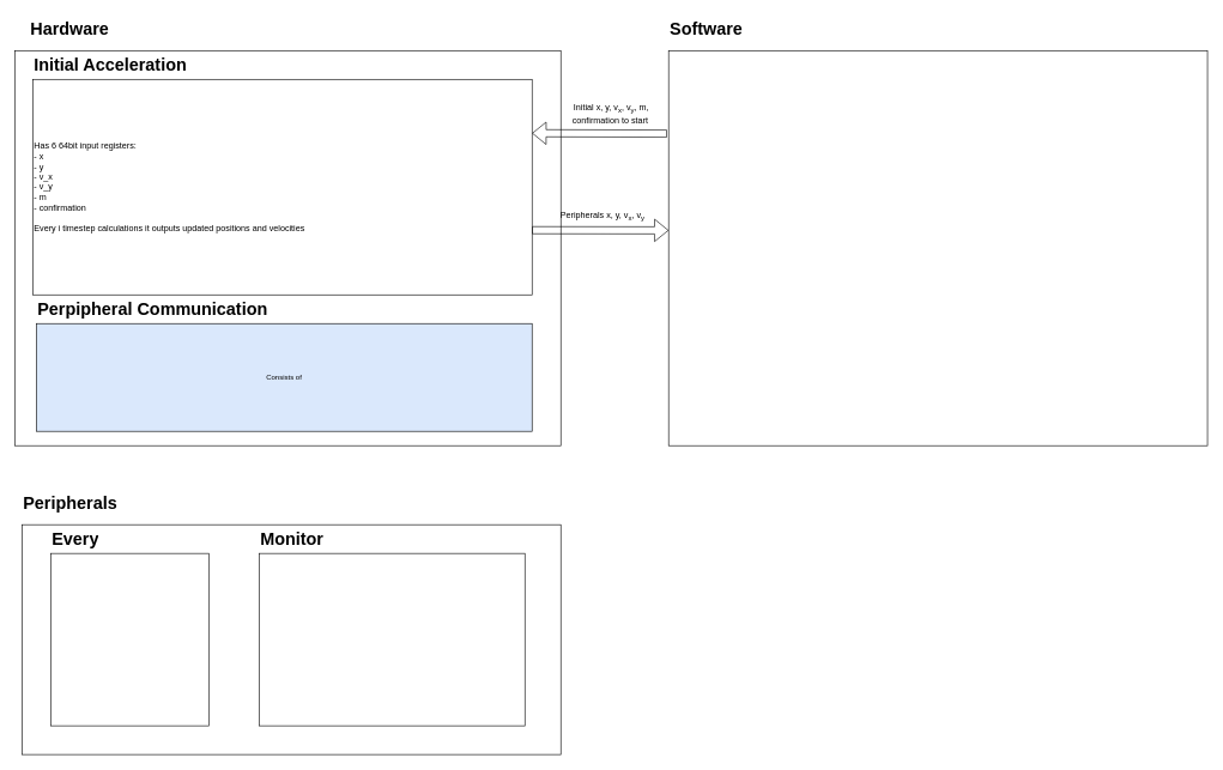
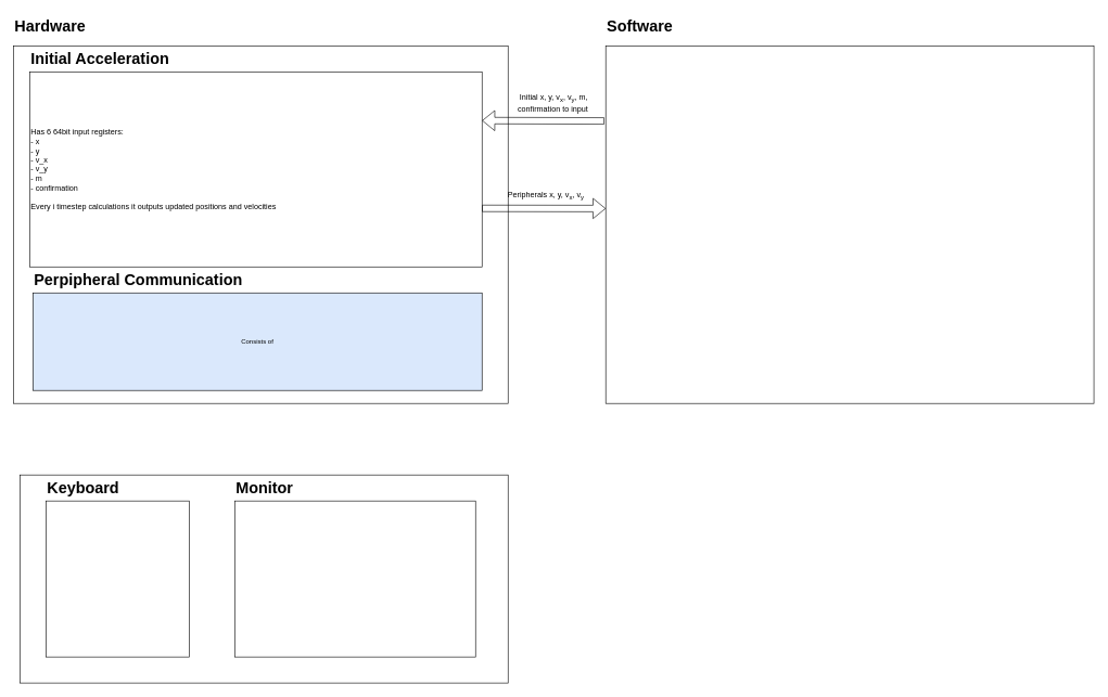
  <mxCell id="0" />
  <mxCell id="1" parent="0" />
  <mxCell id="2" value="" style="rounded=0;whiteSpace=wrap;html=1;" vertex="1" parent="1"><mxGeometry x="20" y="70" width="760" height="550" as="geometry" /></mxCell>
  <mxCell id="3" value="" style="rounded=0;whiteSpace=wrap;html=1;" vertex="1" parent="1"><mxGeometry x="930" y="70" width="750" height="550" as="geometry" /></mxCell>
- <mxCell id="4" value="&lt;h1 style=&quot;margin-top: 0px;&quot;&gt;Hardware&lt;/h1&gt;" style="text;html=1;whiteSpace=wrap;overflow=hidden;rounded=0;" vertex="1" parent="1"><mxGeometry x="40" y="20" width="170" height="30" as="geometry" /></mxCell>
+ <mxCell id="4" value="&lt;h1 style=&quot;margin-top: 0px;&quot;&gt;Hardware&lt;/h1&gt;" style="text;html=1;whiteSpace=wrap;overflow=hidden;rounded=0;" vertex="1" parent="1"><mxGeometry x="20" y="20" width="170" height="30" as="geometry" /></mxCell>
  <mxCell id="5" value="&lt;h1 style=&quot;margin-top: 0px;&quot;&gt;Software&lt;/h1&gt;" style="text;html=1;whiteSpace=wrap;overflow=hidden;rounded=0;" vertex="1" parent="1"><mxGeometry x="930" y="20" width="170" height="30" as="geometry" /></mxCell>
  <mxCell id="6" value="" style="rounded=0;whiteSpace=wrap;html=1;" vertex="1" parent="1"><mxGeometry x="30" y="730" width="750" height="320" as="geometry" /></mxCell>
- <mxCell id="7" value="&lt;h1 style=&quot;margin-top: 0px;&quot;&gt;Peripherals&lt;/h1&gt;" style="text;html=1;whiteSpace=wrap;overflow=hidden;rounded=0;" vertex="1" parent="1"><mxGeometry x="30" y="680" width="160" height="40" as="geometry" /></mxCell>
  <mxCell id="8" value="" style="rounded=0;whiteSpace=wrap;html=1;" vertex="1" parent="1"><mxGeometry x="70" y="770" width="220" height="240" as="geometry" /></mxCell>
  <mxCell id="9" value="" style="rounded=0;whiteSpace=wrap;html=1;" vertex="1" parent="1"><mxGeometry x="360" y="770" width="370" height="240" as="geometry" /></mxCell>
- <mxCell id="10" value="&lt;h1 style=&quot;margin-top: 0px;&quot;&gt;Every&lt;/h1&gt;&lt;div&gt;&lt;br&gt;&lt;/div&gt;" style="text;html=1;whiteSpace=wrap;overflow=hidden;rounded=0;" vertex="1" parent="1"><mxGeometry x="70" y="730" width="130" height="40" as="geometry" /></mxCell>
+ <mxCell id="10" value="&lt;h1 style=&quot;margin-top: 0px;&quot;&gt;Keyboard&lt;/h1&gt;&lt;div&gt;&lt;br&gt;&lt;/div&gt;" style="text;html=1;whiteSpace=wrap;overflow=hidden;rounded=0;" vertex="1" parent="1"><mxGeometry x="70" y="730" width="130" height="40" as="geometry" /></mxCell>
  <mxCell id="11" value="&lt;h1 style=&quot;margin-top: 0px;&quot;&gt;Monitor&lt;/h1&gt;" style="text;html=1;whiteSpace=wrap;overflow=hidden;rounded=0;" vertex="1" parent="1"><mxGeometry x="360" y="730" width="130" height="40" as="geometry" /></mxCell>
  <mxCell id="12" value="Has 6 64bit input registers:&lt;div&gt;- x&lt;/div&gt;&lt;div&gt;- y&lt;/div&gt;&lt;div&gt;- v_x&lt;/div&gt;&lt;div&gt;- v_y&lt;/div&gt;&lt;div&gt;- m&lt;/div&gt;&lt;div style=&quot;&quot;&gt;- confirmation&lt;/div&gt;&lt;div style=&quot;&quot;&gt;&lt;br&gt;&lt;/div&gt;&lt;div style=&quot;&quot;&gt;Every i timestep calculations it outputs updated positions and velocities&lt;/div&gt;" style="rounded=0;whiteSpace=wrap;html=1;align=left;" vertex="1" parent="1"><mxGeometry x="45" y="110" width="695" height="300" as="geometry" /></mxCell>
  <mxCell id="13" value="&lt;font size=&quot;1&quot;&gt;Consists of&lt;/font&gt;" style="rounded=0;whiteSpace=wrap;html=1;fillColor=#dae8fc;" vertex="1" parent="1"><mxGeometry x="50" y="450" width="690" height="150" as="geometry" /></mxCell>
  <mxCell id="14" value="&lt;h1 style=&quot;margin-top: 0px;&quot;&gt;Initial Acceleration&lt;/h1&gt;&lt;div&gt;&lt;br&gt;&lt;/div&gt;" style="text;html=1;whiteSpace=wrap;overflow=hidden;rounded=0;" vertex="1" parent="1"><mxGeometry x="45" y="70" width="275" height="40" as="geometry" /></mxCell>
  <mxCell id="15" value="&lt;h1 style=&quot;margin-top: 0px;&quot;&gt;Perpipheral Communication&lt;/h1&gt;" style="text;html=1;whiteSpace=wrap;overflow=hidden;rounded=0;" vertex="1" parent="1"><mxGeometry x="50" y="410" width="350" height="40" as="geometry" /></mxCell>
  <mxCell id="16" value="" style="shape=flexArrow;endArrow=classic;html=1;rounded=0;entryX=1;entryY=0.25;entryDx=0;entryDy=0;exitX=-0.003;exitY=0.21;exitDx=0;exitDy=0;exitPerimeter=0;strokeWidth=1;" edge="1" parent="1" source="3" target="12"><mxGeometry width="50" height="50" relative="1" as="geometry"><mxPoint x="840" y="260" as="sourcePoint" /><mxPoint x="890" y="210" as="targetPoint" /></mxGeometry></mxCell>
- <mxCell id="17" value="Initial x, y, v&lt;sub&gt;x&lt;/sub&gt;, v&lt;sub&gt;y&lt;/sub&gt;, m, confirmation to start&lt;sub&gt;&amp;nbsp;&lt;/sub&gt;" style="text;html=1;align=center;verticalAlign=middle;whiteSpace=wrap;rounded=0;" vertex="1" parent="1"><mxGeometry x="783" y="130" width="135" height="60" as="geometry" /></mxCell>
+ <mxCell id="17" value="Initial x, y, v&lt;sub&gt;x&lt;/sub&gt;, v&lt;sub&gt;y&lt;/sub&gt;, m, confirmation to input&lt;sub&gt;&amp;nbsp;&lt;/sub&gt;" style="text;html=1;align=center;verticalAlign=middle;whiteSpace=wrap;rounded=0;" vertex="1" parent="1"><mxGeometry x="783" y="130" width="135" height="60" as="geometry" /></mxCell>
  <mxCell id="18" value="" style="shape=flexArrow;endArrow=classic;html=1;rounded=0;entryX=0;entryY=0.455;entryDx=0;entryDy=0;entryPerimeter=0;" edge="1" parent="1" target="3"><mxGeometry width="50" height="50" relative="1" as="geometry"><mxPoint x="740" y="320" as="sourcePoint" /><mxPoint x="790" y="270" as="targetPoint" /></mxGeometry></mxCell>
  <mxCell id="19" value="&lt;span style=&quot;text-wrap-mode: nowrap;&quot;&gt;Peripherals&amp;nbsp;&lt;/span&gt;x, y, v&lt;sub&gt;x&lt;/sub&gt;, v&lt;sub&gt;y&lt;/sub&gt;&lt;span style=&quot;text-wrap-mode: nowrap;&quot;&gt;&amp;nbsp;&lt;/span&gt;" style="text;html=1;align=center;verticalAlign=middle;whiteSpace=wrap;rounded=0;" vertex="1" parent="1"><mxGeometry x="730" y="260" width="220" height="80" as="geometry" /></mxCell>
